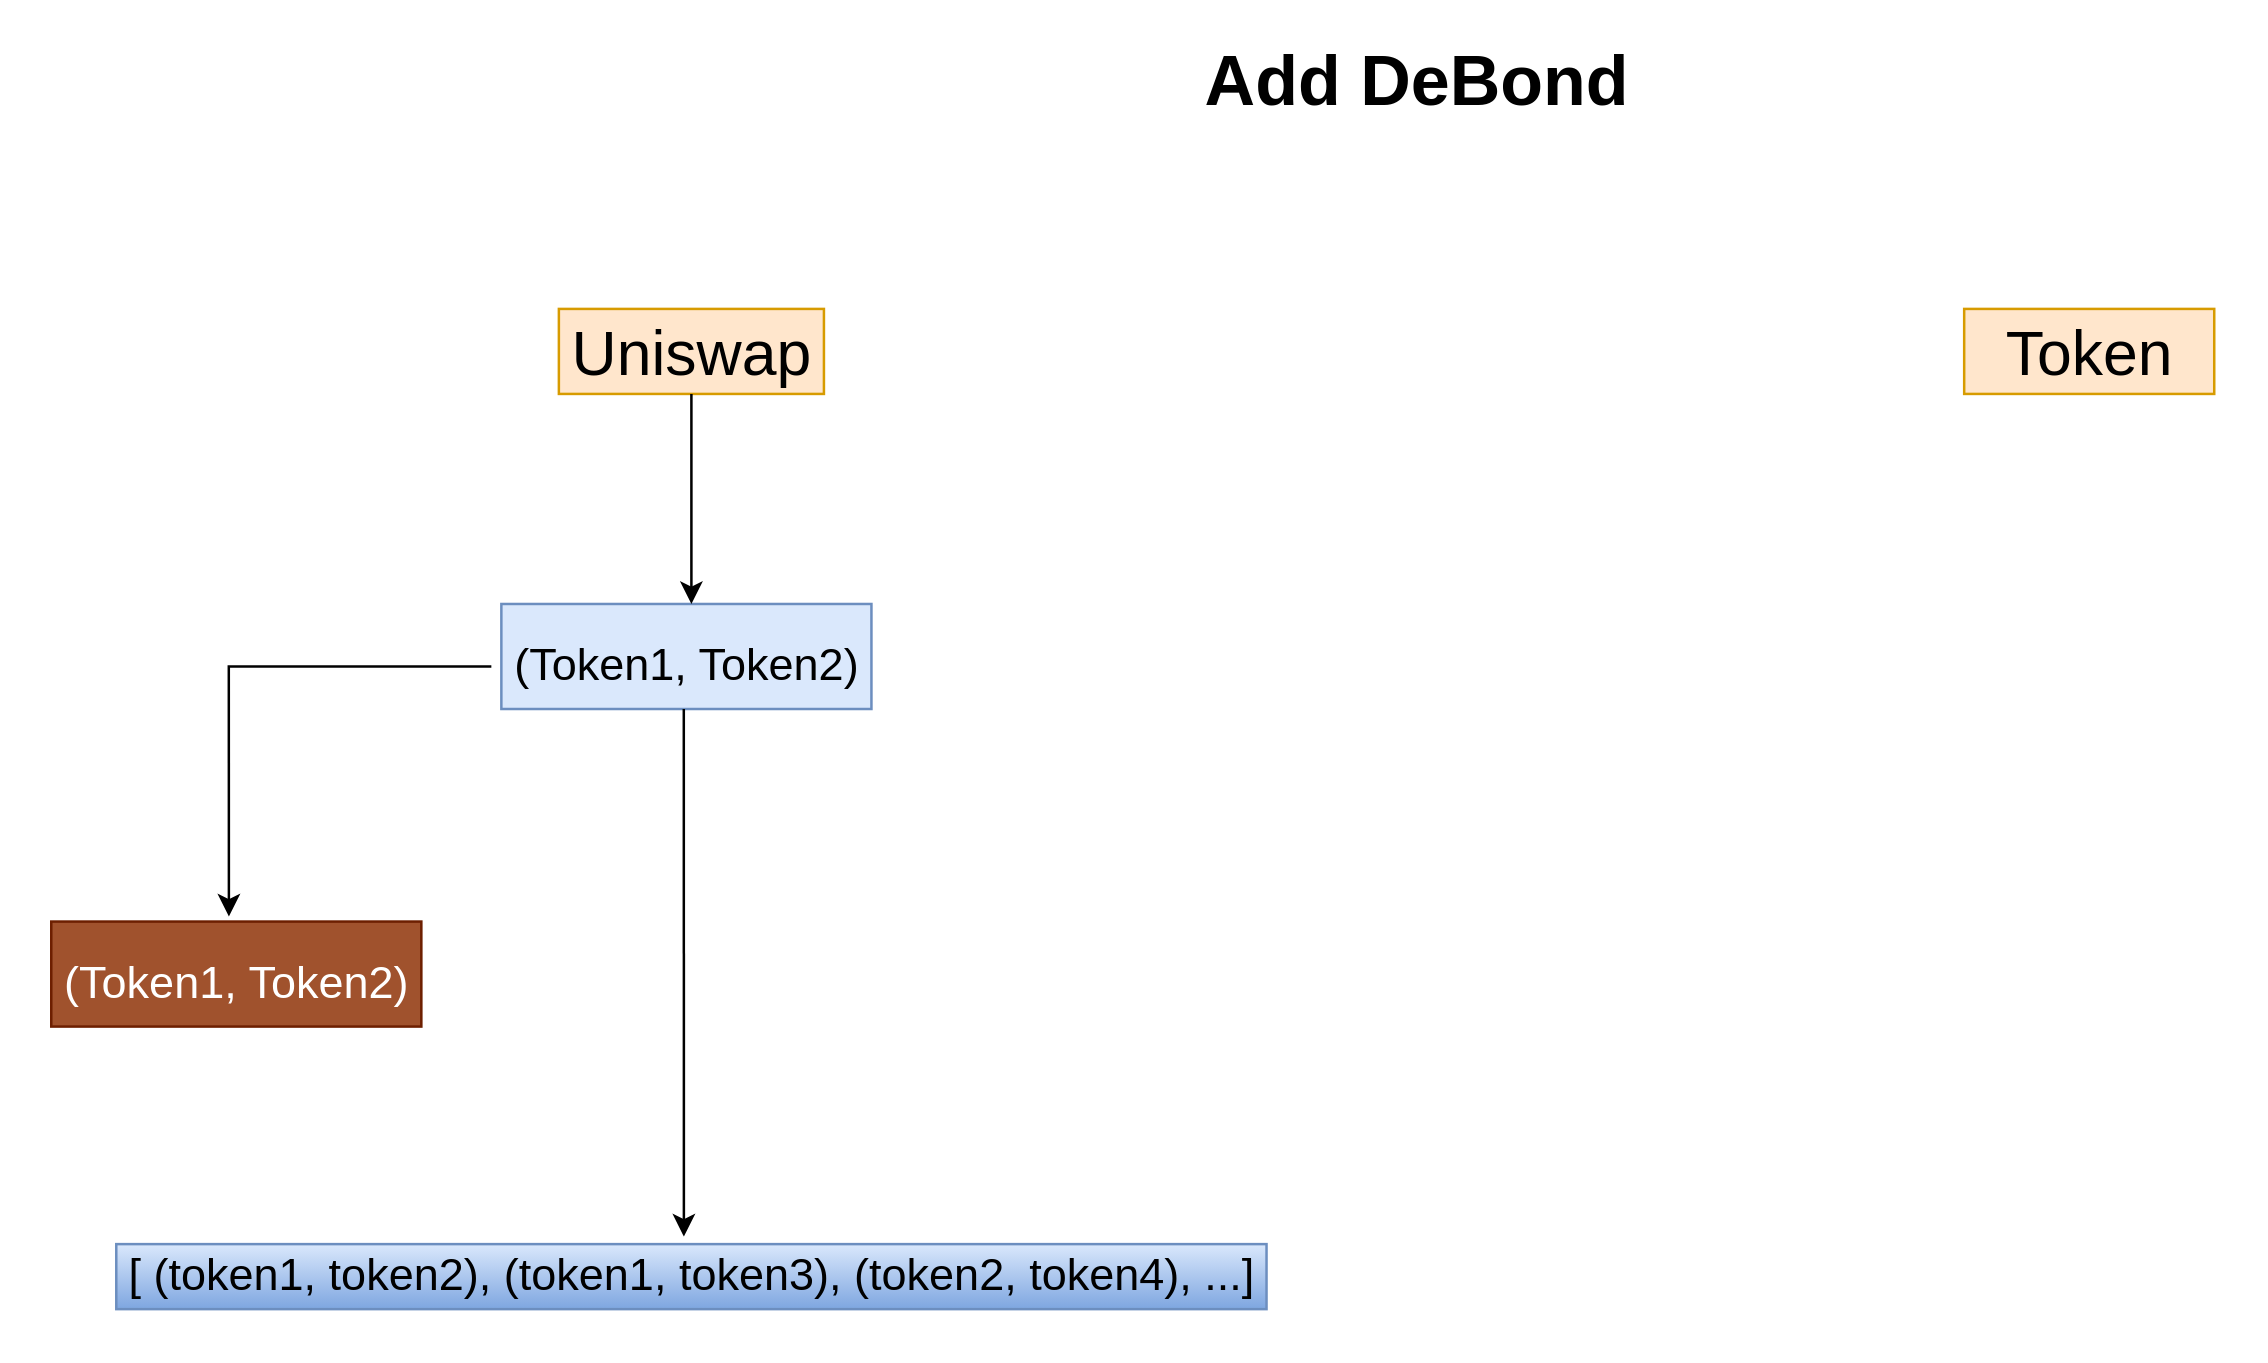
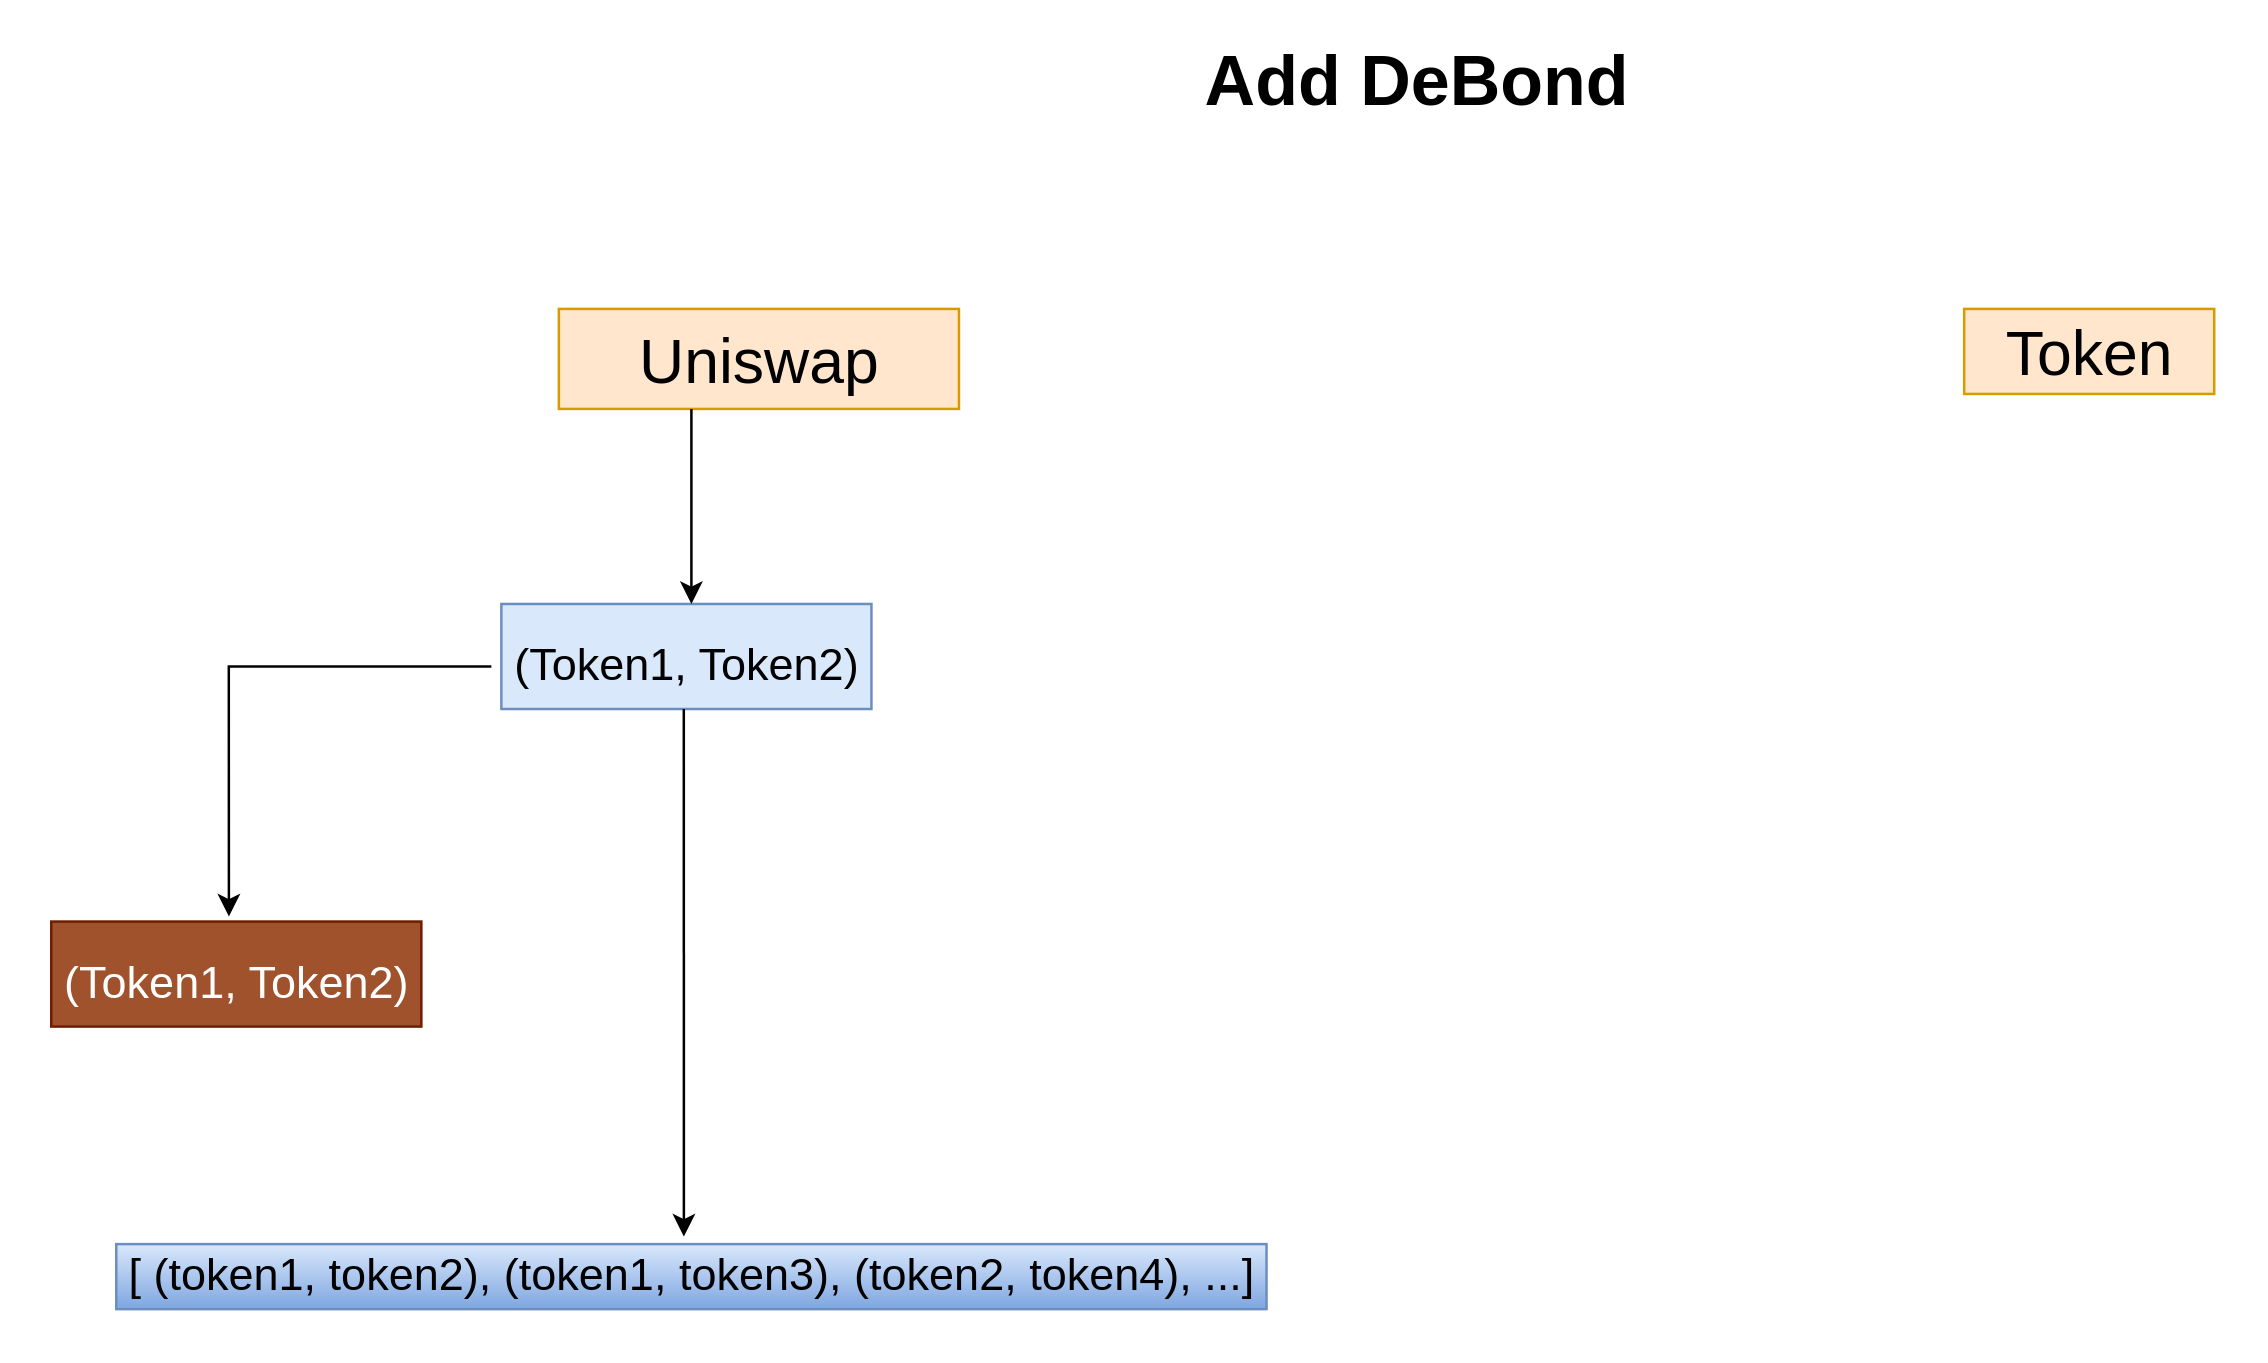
  <mxCell id="0" />
  <mxCell id="1" parent="0" />
  <mxCell id="2" value="&lt;font style=&quot;font-size: 28px&quot;&gt;Add DeBond&lt;/font&gt;" style="text;html=1;resizable=0;autosize=1;align=center;verticalAlign=middle;points=[];fillColor=none;strokeColor=none;rounded=0;fontStyle=1" parent="1" vertex="1"><mxGeometry x="471" y="20" width="189" height="24" as="geometry" /></mxCell>
- <mxCell id="3" value="Uniswap" style="text;html=1;resizable=0;autosize=1;align=center;verticalAlign=middle;points=[];rounded=0;fontSize=25;fillColor=#ffe6cc;strokeColor=#d79b00;" vertex="1" parent="1"><mxGeometry x="223" y="123" width="106" height="34" as="geometry" /></mxCell>
+ <mxCell id="3" value="Uniswap" style="text;html=1;resizable=0;autosize=1;align=center;verticalAlign=middle;points=[];rounded=0;fontSize=25;fillColor=#ffe6cc;strokeColor=#d79b00;" vertex="1" parent="1"><mxGeometry x="223" y="123" width="160" height="40" as="geometry" /></mxCell>
  <mxCell id="4" value="Token" style="text;html=1;resizable=0;autosize=1;align=center;verticalAlign=middle;points=[];fillColor=#ffe6cc;strokeColor=#d79b00;rounded=0;fontSize=25;" vertex="1" parent="1"><mxGeometry x="785" y="123" width="100" height="34" as="geometry" /></mxCell>
  <mxCell id="5" value="&lt;font style=&quot;font-size: 18px&quot;&gt;(Token1, Token2)&lt;/font&gt;" style="text;html=1;resizable=0;autosize=1;align=center;verticalAlign=middle;points=[];fillColor=#dae8fc;strokeColor=#6c8ebf;rounded=0;fontSize=28;" vertex="1" parent="1"><mxGeometry x="200" y="241" width="148" height="42" as="geometry" /></mxCell>
  <mxCell id="6" value="&lt;font style=&quot;font-size: 18px&quot;&gt;(Token1, Token2)&lt;/font&gt;" style="text;html=1;resizable=0;autosize=1;align=center;verticalAlign=middle;points=[];fillColor=#a0522d;strokeColor=#6D1F00;rounded=0;fontSize=28;fontColor=#ffffff;" vertex="1" parent="1"><mxGeometry x="20" y="368" width="148" height="42" as="geometry" /></mxCell>
  <mxCell id="7" value="[ (token1, token2), (token1, token3), (token2, token4), ...]" style="text;html=1;resizable=0;autosize=1;align=center;verticalAlign=middle;points=[];fillColor=#dae8fc;strokeColor=#6c8ebf;rounded=0;fontSize=18;gradientColor=#7ea6e0;" vertex="1" parent="1"><mxGeometry x="46" y="497" width="460" height="26" as="geometry" /></mxCell>
  <mxCell id="8" value="" style="edgeStyle=elbowEdgeStyle;elbow=vertical;endArrow=classic;html=1;rounded=0;fontSize=18;" edge="1" parent="1" source="3" target="5"><mxGeometry width="50" height="50" relative="1" as="geometry"><mxPoint x="192.5" y="166" as="sourcePoint" /><mxPoint x="-4.5" y="180" as="targetPoint" /><Array as="points"><mxPoint x="276" y="236" /></Array></mxGeometry></mxCell>
  <mxCell id="9" value="" style="edgeStyle=segmentEdgeStyle;endArrow=classic;html=1;rounded=0;fontSize=18;exitX=-0.027;exitY=0.595;exitDx=0;exitDy=0;exitPerimeter=0;entryX=0.48;entryY=-0.048;entryDx=0;entryDy=0;entryPerimeter=0;" edge="1" parent="1" source="5" target="6"><mxGeometry width="50" height="50" relative="1" as="geometry"><mxPoint x="60" y="269" as="sourcePoint" /><mxPoint x="92" y="353" as="targetPoint" /></mxGeometry></mxCell>
  <mxCell id="10" value="" style="edgeStyle=segmentEdgeStyle;endArrow=classic;html=1;rounded=0;fontSize=18;exitX=0.493;exitY=1;exitDx=0;exitDy=0;exitPerimeter=0;" edge="1" parent="1" source="5"><mxGeometry width="50" height="50" relative="1" as="geometry"><mxPoint x="537" y="406" as="sourcePoint" /><mxPoint x="273" y="494" as="targetPoint" /><Array as="points" /></mxGeometry></mxCell>
